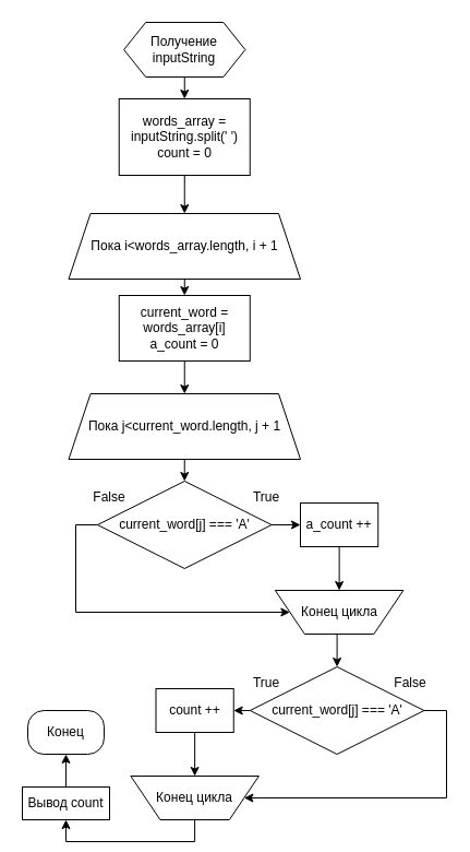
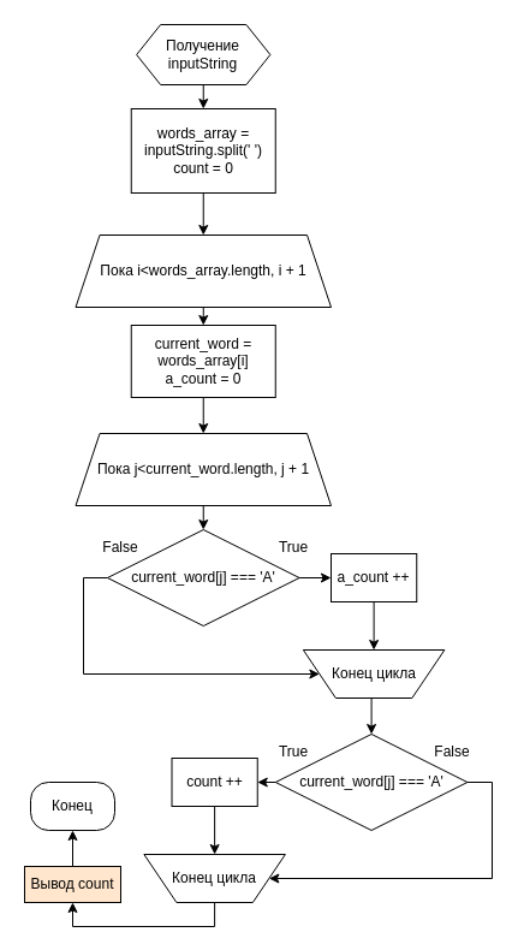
  <mxCell id="0" />
  <mxCell id="1" parent="0" />
  <mxCell id="2" style="edgeStyle=orthogonalEdgeStyle;rounded=0;orthogonalLoop=1;jettySize=auto;html=1;exitX=0.5;exitY=1;exitDx=0;exitDy=0;entryX=0.5;entryY=0;entryDx=0;entryDy=0;" edge="1" parent="1" source="3" target="12"><mxGeometry relative="1" as="geometry" /></mxCell>
  <mxCell id="3" value="Пока i&amp;lt;words_array.length, i + 1" style="shape=trapezoid;perimeter=trapezoidPerimeter;whiteSpace=wrap;html=1;fixedSize=1;" parent="1" vertex="1"><mxGeometry x="62.51" y="195" width="212.49" height="60" as="geometry" /></mxCell>
  <mxCell id="4" style="edgeStyle=orthogonalEdgeStyle;rounded=0;orthogonalLoop=1;jettySize=auto;html=1;exitX=0.5;exitY=1;exitDx=0;exitDy=0;entryX=0.5;entryY=0;entryDx=0;entryDy=0;" edge="1" parent="1" source="5" target="24"><mxGeometry relative="1" as="geometry" /></mxCell>
  <mxCell id="5" value="Конец цикла" style="verticalLabelPosition=middle;verticalAlign=middle;html=1;shape=trapezoid;perimeter=trapezoidPerimeter;whiteSpace=wrap;size=0.23;arcSize=10;flipV=1;labelPosition=center;align=center;" parent="1" vertex="1"><mxGeometry x="251.87" y="540" width="117.5" height="40" as="geometry" /></mxCell>
  <mxCell id="6" style="edgeStyle=orthogonalEdgeStyle;rounded=0;orthogonalLoop=1;jettySize=auto;html=1;exitX=0.5;exitY=1;exitDx=0;exitDy=0;entryX=0.5;entryY=0;entryDx=0;entryDy=0;" edge="1" parent="1" source="7" target="3"><mxGeometry relative="1" as="geometry" /></mxCell>
  <mxCell id="7" value="words_array = inputString.split(' ')&lt;br&gt;count = 0" style="rounded=0;whiteSpace=wrap;html=1;" parent="1" vertex="1"><mxGeometry x="108.75" y="90" width="120" height="70" as="geometry" /></mxCell>
  <mxCell id="8" value="Конец" style="rounded=1;whiteSpace=wrap;html=1;arcSize=37;" parent="1" vertex="1"><mxGeometry x="25" y="650" width="70" height="40" as="geometry" /></mxCell>
  <mxCell id="9" style="edgeStyle=orthogonalEdgeStyle;rounded=0;orthogonalLoop=1;jettySize=auto;html=1;exitX=0.5;exitY=1;exitDx=0;exitDy=0;entryX=0.5;entryY=0;entryDx=0;entryDy=0;" edge="1" parent="1" source="10" target="7"><mxGeometry relative="1" as="geometry" /></mxCell>
  <mxCell id="10" value="Получение &lt;br&gt;inputString" style="shape=hexagon;perimeter=hexagonPerimeter2;whiteSpace=wrap;html=1;fixedSize=1;" vertex="1" parent="1"><mxGeometry x="113.13" y="20" width="111.25" height="50" as="geometry" /></mxCell>
  <mxCell id="11" style="edgeStyle=orthogonalEdgeStyle;rounded=0;orthogonalLoop=1;jettySize=auto;html=1;exitX=0.5;exitY=1;exitDx=0;exitDy=0;entryX=0.5;entryY=0;entryDx=0;entryDy=0;" edge="1" parent="1" source="12" target="14"><mxGeometry relative="1" as="geometry" /></mxCell>
  <mxCell id="12" value="current_word = words_array[i]&lt;br&gt;a_count = 0" style="rounded=0;whiteSpace=wrap;html=1;" vertex="1" parent="1"><mxGeometry x="108.76" y="270" width="120" height="60" as="geometry" /></mxCell>
  <mxCell id="13" style="edgeStyle=orthogonalEdgeStyle;rounded=0;orthogonalLoop=1;jettySize=auto;html=1;exitX=0.5;exitY=1;exitDx=0;exitDy=0;entryX=0.5;entryY=0;entryDx=0;entryDy=0;" edge="1" parent="1" source="14" target="17"><mxGeometry relative="1" as="geometry" /></mxCell>
  <mxCell id="14" value="Пока j&amp;lt;current_word.length, j + 1" style="shape=trapezoid;perimeter=trapezoidPerimeter;whiteSpace=wrap;html=1;fixedSize=1;" vertex="1" parent="1"><mxGeometry x="62.51" y="360" width="212.49" height="60" as="geometry" /></mxCell>
  <mxCell id="15" style="edgeStyle=orthogonalEdgeStyle;rounded=0;orthogonalLoop=1;jettySize=auto;html=1;exitX=1;exitY=0.5;exitDx=0;exitDy=0;entryX=0;entryY=0.5;entryDx=0;entryDy=0;" edge="1" parent="1" source="17" target="21"><mxGeometry relative="1" as="geometry" /></mxCell>
  <mxCell id="16" style="edgeStyle=orthogonalEdgeStyle;rounded=0;orthogonalLoop=1;jettySize=auto;html=1;exitX=0;exitY=0.5;exitDx=0;exitDy=0;entryX=0;entryY=0.5;entryDx=0;entryDy=0;" edge="1" parent="1" source="17" target="5"><mxGeometry relative="1" as="geometry"><Array as="points"><mxPoint x="69" y="480" /><mxPoint x="69" y="560" /></Array></mxGeometry></mxCell>
  <mxCell id="17" value="current_word[j] === 'А'" style="rhombus;whiteSpace=wrap;html=1;" vertex="1" parent="1"><mxGeometry x="88.91" y="440" width="159.69" height="80" as="geometry" /></mxCell>
  <mxCell id="18" value="True" style="text;html=1;align=center;verticalAlign=middle;whiteSpace=wrap;rounded=0;" vertex="1" parent="1"><mxGeometry x="213.75" y="440" width="60" height="30" as="geometry" /></mxCell>
  <mxCell id="19" value="False" style="text;html=1;align=center;verticalAlign=middle;whiteSpace=wrap;rounded=0;" vertex="1" parent="1"><mxGeometry x="70" y="440" width="60" height="30" as="geometry" /></mxCell>
  <mxCell id="20" style="edgeStyle=orthogonalEdgeStyle;rounded=0;orthogonalLoop=1;jettySize=auto;html=1;exitX=0.5;exitY=1;exitDx=0;exitDy=0;entryX=0.5;entryY=0;entryDx=0;entryDy=0;" edge="1" parent="1" source="21" target="5"><mxGeometry relative="1" as="geometry" /></mxCell>
  <mxCell id="21" value="a_count ++" style="rounded=0;whiteSpace=wrap;html=1;" vertex="1" parent="1"><mxGeometry x="275" y="460" width="71.24" height="40" as="geometry" /></mxCell>
  <mxCell id="22" style="edgeStyle=orthogonalEdgeStyle;rounded=0;orthogonalLoop=1;jettySize=auto;html=1;exitX=0;exitY=0.5;exitDx=0;exitDy=0;entryX=1;entryY=0.5;entryDx=0;entryDy=0;" edge="1" parent="1" source="24" target="28"><mxGeometry relative="1" as="geometry" /></mxCell>
  <mxCell id="23" style="edgeStyle=orthogonalEdgeStyle;rounded=0;orthogonalLoop=1;jettySize=auto;html=1;exitX=1;exitY=0.5;exitDx=0;exitDy=0;entryX=1;entryY=0.5;entryDx=0;entryDy=0;" edge="1" parent="1" source="24" target="30"><mxGeometry relative="1" as="geometry"><Array as="points"><mxPoint x="409" y="650" /><mxPoint x="409" y="730" /></Array></mxGeometry></mxCell>
  <mxCell id="24" value="current_word[j] === 'А'" style="rhombus;whiteSpace=wrap;html=1;" vertex="1" parent="1"><mxGeometry x="228.75" y="610" width="159.69" height="80" as="geometry" /></mxCell>
  <mxCell id="25" value="True" style="text;html=1;align=center;verticalAlign=middle;whiteSpace=wrap;rounded=0;" vertex="1" parent="1"><mxGeometry x="213.75" y="610" width="60" height="30" as="geometry" /></mxCell>
  <mxCell id="26" value="False" style="text;html=1;align=center;verticalAlign=middle;whiteSpace=wrap;rounded=0;" vertex="1" parent="1"><mxGeometry x="346.24" y="610" width="60" height="30" as="geometry" /></mxCell>
  <mxCell id="27" style="edgeStyle=orthogonalEdgeStyle;rounded=0;orthogonalLoop=1;jettySize=auto;html=1;exitX=0.5;exitY=1;exitDx=0;exitDy=0;entryX=0.5;entryY=0;entryDx=0;entryDy=0;" edge="1" parent="1" source="28" target="30"><mxGeometry relative="1" as="geometry" /></mxCell>
  <mxCell id="28" value="count ++" style="rounded=0;whiteSpace=wrap;html=1;" vertex="1" parent="1"><mxGeometry x="142.51" y="630" width="71.24" height="40" as="geometry" /></mxCell>
  <mxCell id="29" style="edgeStyle=orthogonalEdgeStyle;rounded=0;orthogonalLoop=1;jettySize=auto;html=1;exitX=0.5;exitY=1;exitDx=0;exitDy=0;entryX=0.5;entryY=1;entryDx=0;entryDy=0;" edge="1" parent="1" source="30" target="32"><mxGeometry relative="1" as="geometry" /></mxCell>
  <mxCell id="30" value="Конец цикла" style="verticalLabelPosition=middle;verticalAlign=middle;html=1;shape=trapezoid;perimeter=trapezoidPerimeter;whiteSpace=wrap;size=0.23;arcSize=10;flipV=1;labelPosition=center;align=center;" vertex="1" parent="1"><mxGeometry x="119.38" y="710" width="117.5" height="40" as="geometry" /></mxCell>
  <mxCell id="31" style="edgeStyle=orthogonalEdgeStyle;rounded=0;orthogonalLoop=1;jettySize=auto;html=1;exitX=0.5;exitY=0;exitDx=0;exitDy=0;entryX=0.5;entryY=1;entryDx=0;entryDy=0;" edge="1" parent="1" source="32" target="8"><mxGeometry relative="1" as="geometry" /></mxCell>
- <mxCell id="32" value="Вывод count" style="rounded=0;whiteSpace=wrap;html=1;" vertex="1" parent="1"><mxGeometry x="20" y="720" width="80" height="30" as="geometry" /></mxCell>
+ <mxCell id="32" value="Вывод count" style="rounded=0;whiteSpace=wrap;html=1;fillColor=#ffe6cc;" vertex="1" parent="1"><mxGeometry x="20" y="720" width="80" height="30" as="geometry" /></mxCell>
